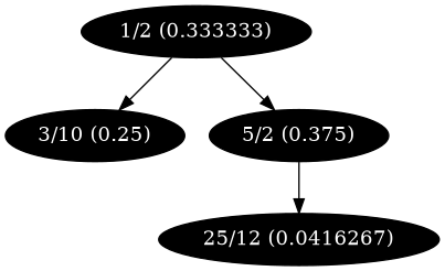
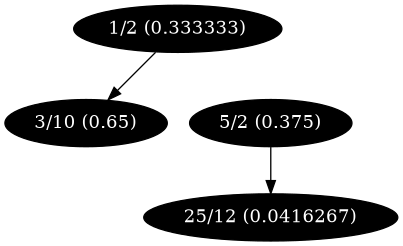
  digraph {
    node [fillcolor=black fontcolor=white style=filled]
    "1/2 (0.333333)"
-   "3/10 (0.25)"
+   "3/10 (0.25)" [label="3/10 (0.65)"]
    "5/2 (0.375)"
    n4 [label="25/12 (0.0416267)"]
    "1/2 (0.333333)" -> "3/10 (0.25)"
-   "1/2 (0.333333)" -> "5/2 (0.375)"
    "5/2 (0.375)" -> n4
  }
